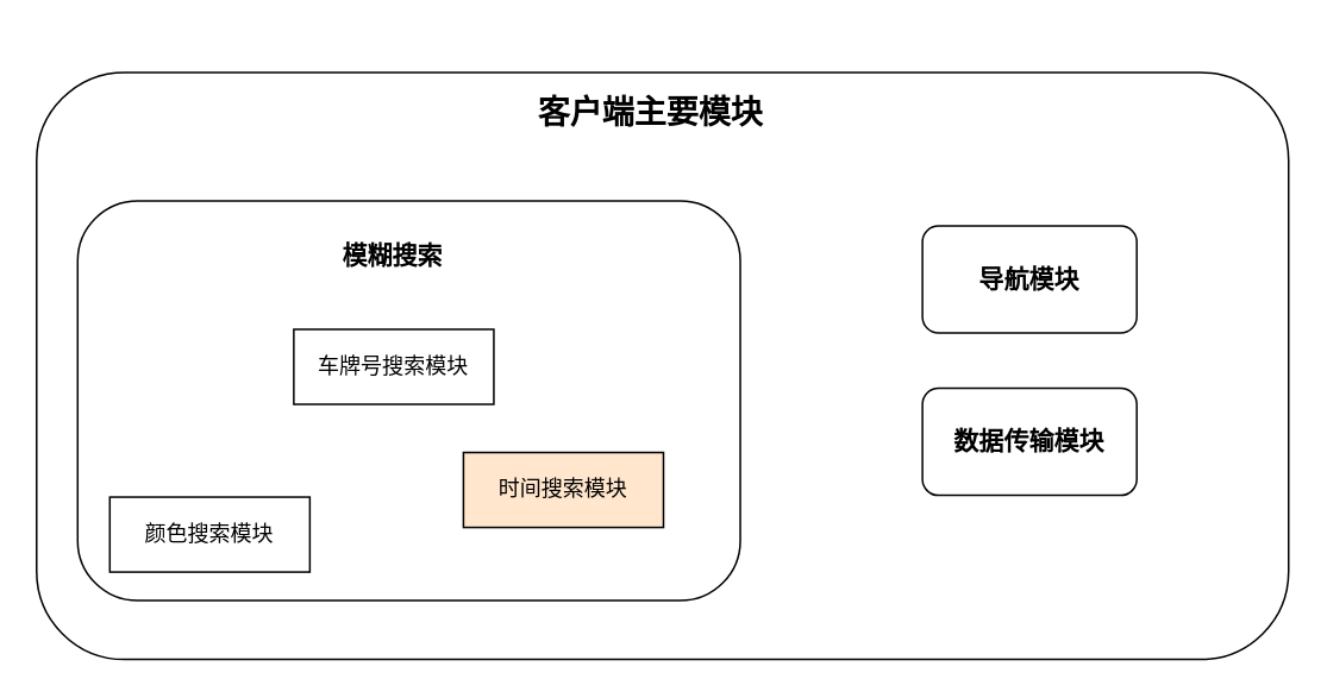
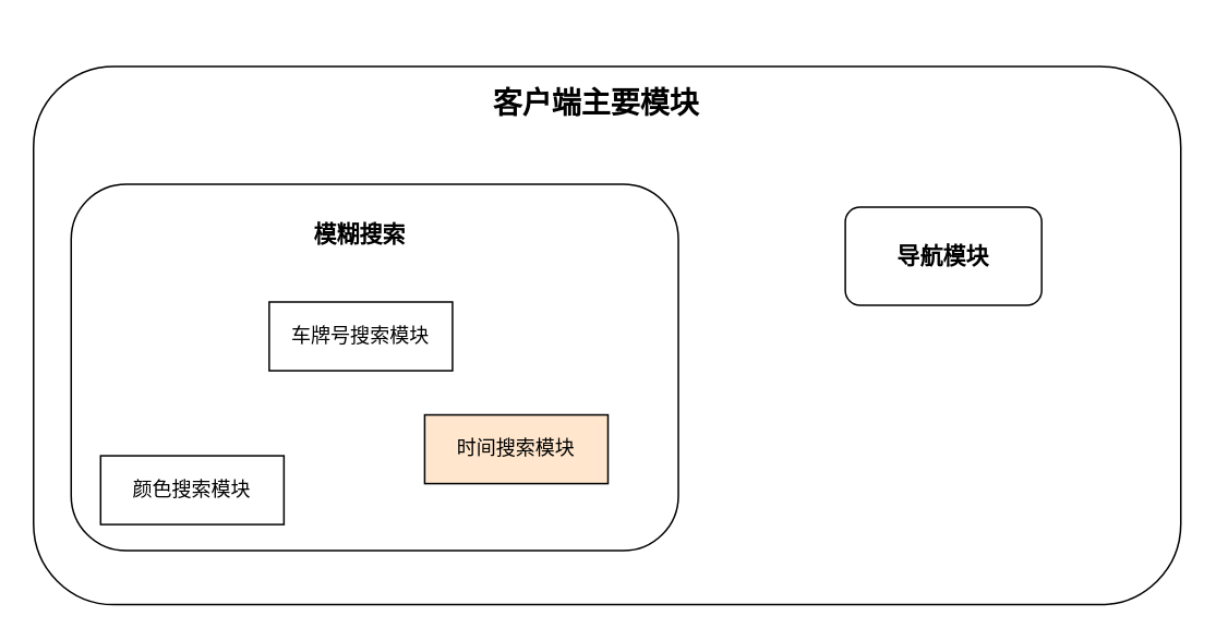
  <mxCell id="0" />
  <mxCell id="1" parent="0" />
  <mxCell id="2" value="" style="rounded=1;whiteSpace=wrap;html=1;fillColor=default;" vertex="1" parent="1"><mxGeometry x="20" y="40" width="701" height="329" as="geometry" /></mxCell>
  <mxCell id="3" value="" style="rounded=1;whiteSpace=wrap;html=1;fillColor=default;" vertex="1" parent="1"><mxGeometry x="43" y="112" width="371" height="224" as="geometry" /></mxCell>
  <mxCell id="4" value="车牌号搜索模块" style="rounded=0;whiteSpace=wrap;html=1;" vertex="1" parent="1"><mxGeometry x="164" y="184" width="112" height="42" as="geometry" /></mxCell>
  <mxCell id="5" value="&lt;span style=&quot;font-size: 18px;&quot;&gt;&lt;b&gt;客户端主要模块&lt;/b&gt;&lt;/span&gt;" style="text;strokeColor=none;align=center;fillColor=none;html=1;verticalAlign=middle;whiteSpace=wrap;rounded=0;" vertex="1" parent="1"><mxGeometry x="271.5" y="20" width="184" height="85" as="geometry" /></mxCell>
  <mxCell id="6" value="颜色搜索模块" style="rounded=0;whiteSpace=wrap;html=1;" vertex="1" parent="1"><mxGeometry x="61" y="278" width="112" height="42" as="geometry" /></mxCell>
  <mxCell id="7" value="时间搜索模块" style="rounded=0;whiteSpace=wrap;html=1;fillColor=#ffe6cc;" vertex="1" parent="1"><mxGeometry x="259" y="253" width="112" height="42" as="geometry" /></mxCell>
  <mxCell id="8" value="&lt;font style=&quot;font-size: 14px;&quot;&gt;&lt;b style=&quot;&quot;&gt;模糊搜索&lt;/b&gt;&lt;/font&gt;" style="text;strokeColor=none;align=center;fillColor=none;html=1;verticalAlign=middle;whiteSpace=wrap;rounded=0;" vertex="1" parent="1"><mxGeometry x="166.5" y="126" width="105" height="33" as="geometry" /></mxCell>
  <mxCell id="9" value="&lt;b style=&quot;border-color: var(--border-color);&quot;&gt;导航模块&lt;/b&gt;" style="rounded=1;whiteSpace=wrap;html=1;fontSize=14;" vertex="1" parent="1"><mxGeometry x="516" y="126" width="120" height="60" as="geometry" /></mxCell>
- <mxCell id="10" value="&lt;b style=&quot;border-color: var(--border-color);&quot;&gt;数据传输模块&lt;/b&gt;" style="rounded=1;whiteSpace=wrap;html=1;fontSize=14;" vertex="1" parent="1"><mxGeometry x="516" y="217" width="120" height="60" as="geometry" /></mxCell>
